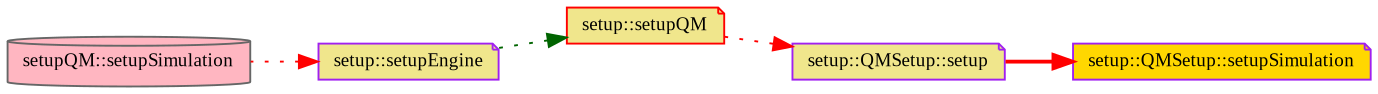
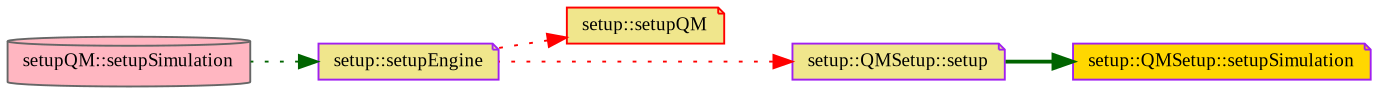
  digraph {
    fontname="Liberation Serif"
    rankdir=RL
    node [color=purple fillcolor=khaki fontname="Liberation Serif" fontsize=10 shape=note style=filled]
    edge [color=darkgreen dir=back fontname="Liberation Serif" fontsize=10 labelfontname=Helvetica labelfontsize=10 style=dotted]
    n1 [fillcolor=gold fontcolor=black height=0.2 label="setup::QMSetup::setupSimulation" width=0.4]
    n2 [height=0.2 label="setup::QMSetup::setup" width=0.4]
    n3 [color=red height=0.2 label="setup::setupQM" width=0.4]
    n4 [height=0.2 label="setup::setupEngine" width=0.4]
    n5 [color=gray40 fillcolor=lightpink height=0.2 label="setupQM::setupSimulation" shape=cylinder width=0.4]
-   n1 -> n2 [color=red style=bold]
-   n2 -> n3 [color=red]
-   n3 -> n4
-   n4 -> n5 [color=red]
+   n1 -> n2 [style=bold]
+   n2 -> n4 [color=red]
+   n3 -> n4 [color=red]
+   n4 -> n5
  }
